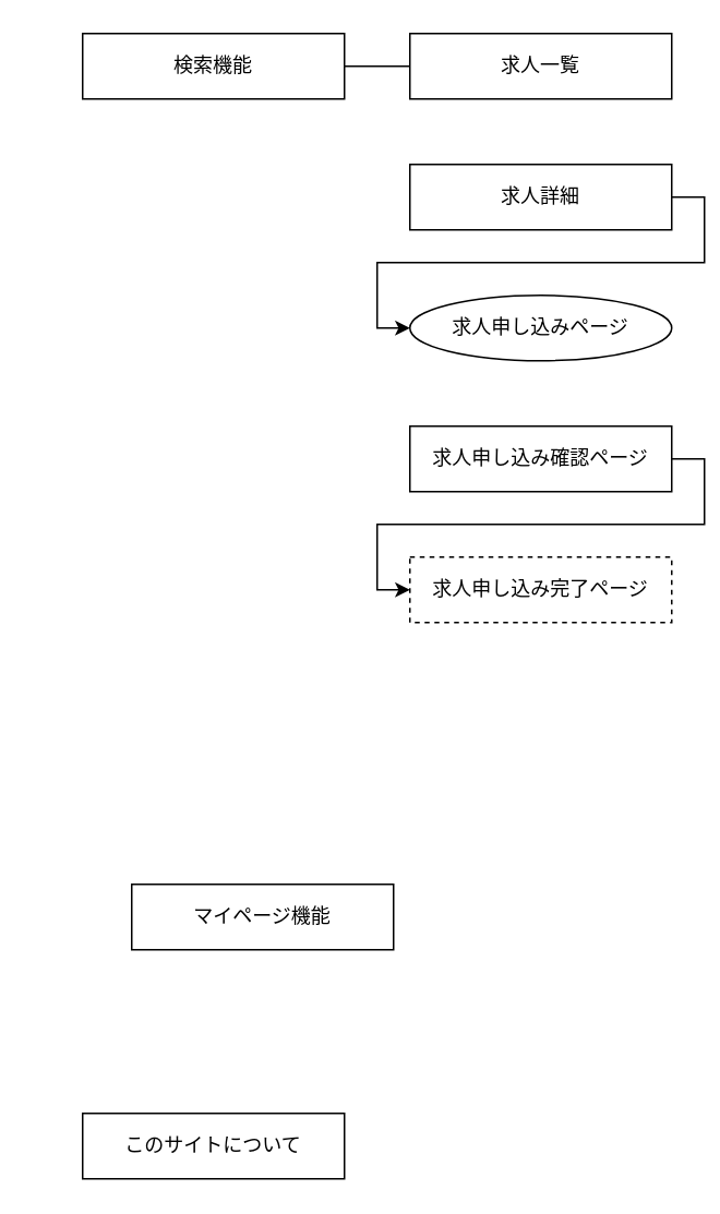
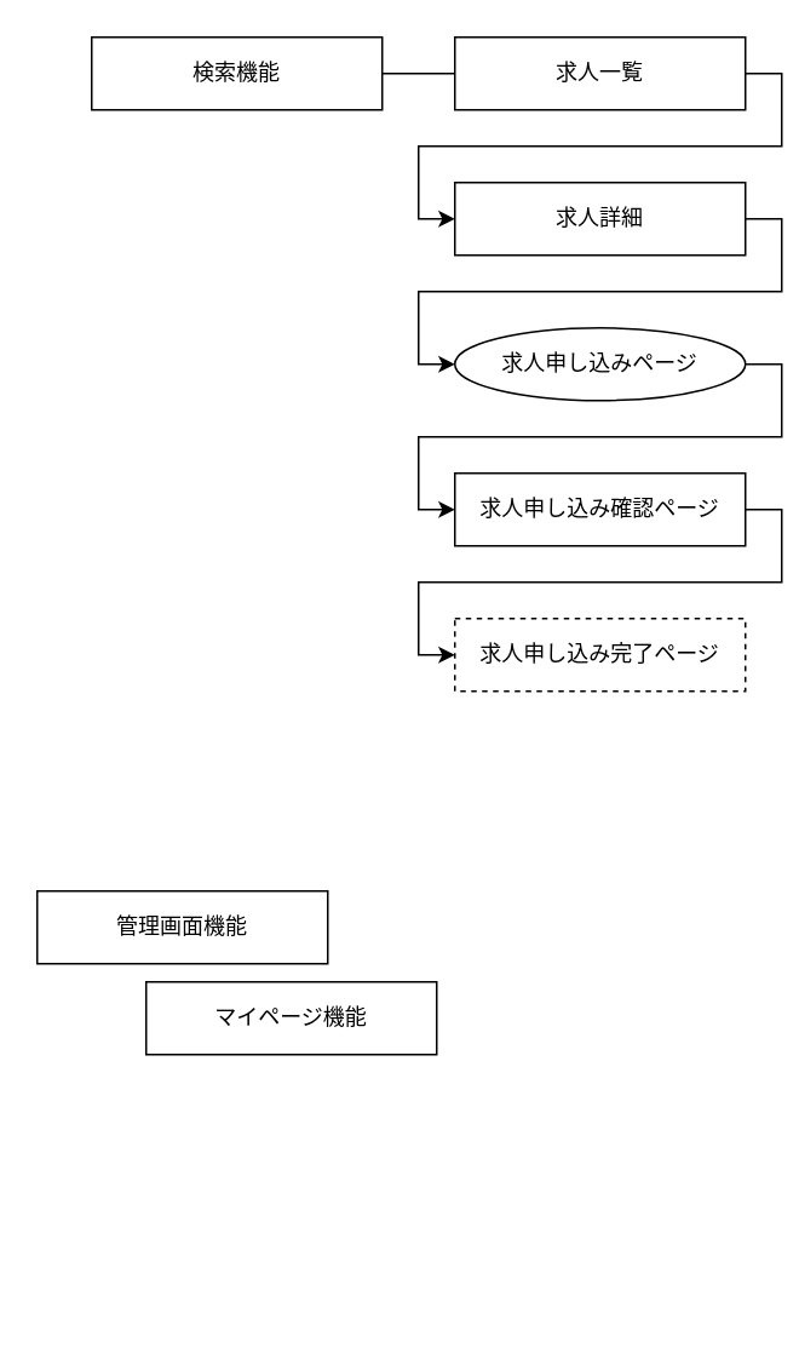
  <mxCell id="0" />
  <mxCell id="1" parent="0" />
  <mxCell id="2" style="edgeStyle=orthogonalEdgeStyle;rounded=0;orthogonalLoop=1;jettySize=auto;html=1;exitX=1;exitY=0.5;exitDx=0;exitDy=0;entryX=0;entryY=0.5;entryDx=0;entryDy=0;endArrow=none;" edge="1" parent="1" source="3" target="8"><mxGeometry relative="1" as="geometry" /></mxCell>
  <mxCell id="3" value="検索機能" style="rounded=0;whiteSpace=wrap;html=1;" vertex="1" parent="1"><mxGeometry x="50" y="20" width="160" height="40" as="geometry" /></mxCell>
+ <mxCell id="4" value="管理画面機能" style="rounded=0;whiteSpace=wrap;html=1;" vertex="1" parent="1"><mxGeometry x="20" y="490" width="160" height="40" as="geometry" /></mxCell>
  <mxCell id="5" value="マイページ機能" style="rounded=0;whiteSpace=wrap;html=1;" vertex="1" parent="1"><mxGeometry x="80" y="540" width="160" height="40" as="geometry" /></mxCell>
- <mxCell id="6" value="このサイトについて" style="rounded=0;whiteSpace=wrap;html=1;" vertex="1" parent="1"><mxGeometry x="50" y="680" width="160" height="40" as="geometry" /></mxCell>
+ <mxCell id="7" style="edgeStyle=orthogonalEdgeStyle;rounded=0;orthogonalLoop=1;jettySize=auto;html=1;exitX=1;exitY=0.5;exitDx=0;exitDy=0;entryX=0;entryY=0.5;entryDx=0;entryDy=0;" edge="1" parent="1" source="8" target="10"><mxGeometry relative="1" as="geometry" /></mxCell>
  <mxCell id="8" value="求人一覧" style="rounded=0;whiteSpace=wrap;html=1;" vertex="1" parent="1"><mxGeometry x="250" y="20" width="160" height="40" as="geometry" /></mxCell>
  <mxCell id="9" style="edgeStyle=orthogonalEdgeStyle;rounded=0;orthogonalLoop=1;jettySize=auto;html=1;exitX=1;exitY=0.5;exitDx=0;exitDy=0;entryX=0;entryY=0.5;entryDx=0;entryDy=0;" edge="1" parent="1" source="10" target="12"><mxGeometry relative="1" as="geometry" /></mxCell>
  <mxCell id="10" value="求人詳細" style="rounded=0;whiteSpace=wrap;html=1;" vertex="1" parent="1"><mxGeometry x="250" y="100" width="160" height="40" as="geometry" /></mxCell>
+ <mxCell id="11" style="edgeStyle=orthogonalEdgeStyle;rounded=0;orthogonalLoop=1;jettySize=auto;html=1;exitX=1;exitY=0.5;exitDx=0;exitDy=0;entryX=0;entryY=0.5;entryDx=0;entryDy=0;" edge="1" parent="1" source="12" target="14"><mxGeometry relative="1" as="geometry" /></mxCell>
  <mxCell id="12" value="求人申し込みページ" style="ellipse;whiteSpace=wrap;html=1;" vertex="1" parent="1"><mxGeometry x="250" y="180" width="160" height="40" as="geometry" /></mxCell>
  <mxCell id="13" style="edgeStyle=orthogonalEdgeStyle;rounded=0;orthogonalLoop=1;jettySize=auto;html=1;exitX=1;exitY=0.5;exitDx=0;exitDy=0;entryX=0;entryY=0.5;entryDx=0;entryDy=0;" edge="1" parent="1" source="14" target="15"><mxGeometry relative="1" as="geometry" /></mxCell>
  <mxCell id="14" value="求人申し込み確認ページ" style="rounded=0;whiteSpace=wrap;html=1;" vertex="1" parent="1"><mxGeometry x="250" y="260" width="160" height="40" as="geometry" /></mxCell>
  <mxCell id="15" value="求人申し込み完了ページ" style="rounded=0;whiteSpace=wrap;html=1;dashed=1;" vertex="1" parent="1"><mxGeometry x="250" y="340" width="160" height="40" as="geometry" /></mxCell>
